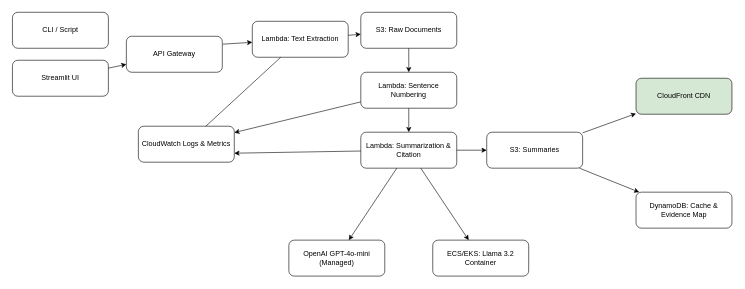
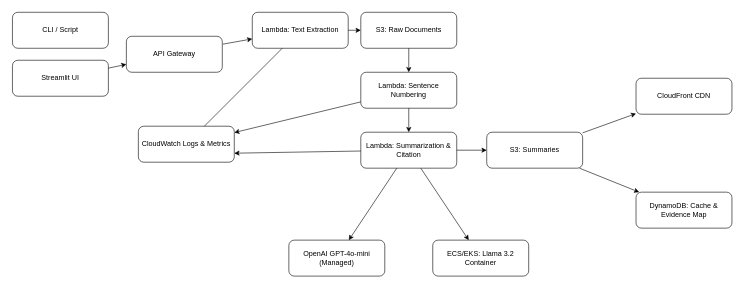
  <mxCell id="0" value="" />
  <mxCell id="1" value="" parent="0" />
  <mxCell id="2" value="CLI / Script" style="rounded=1;whiteSpace=wrap;html=1;" parent="1" vertex="1"><mxGeometry x="20" y="20" width="160" height="60" as="geometry" /></mxCell>
  <mxCell id="3" value="Streamlit UI" style="rounded=1;whiteSpace=wrap;html=1;" parent="1" vertex="1"><mxGeometry x="20" y="100" width="160" height="60" as="geometry" /></mxCell>
  <mxCell id="4" value="API Gateway" style="rounded=1;whiteSpace=wrap;html=1;" parent="1" vertex="1"><mxGeometry x="210" y="60" width="160" height="60" as="geometry" /></mxCell>
- <mxCell id="5" value="Lambda: Text Extraction" style="rounded=1;whiteSpace=wrap;html=1;" parent="1" vertex="1"><mxGeometry x="420" y="35" width="160" height="60" as="geometry" /></mxCell>
+ <mxCell id="5" value="Lambda: Text Extraction" style="rounded=1;whiteSpace=wrap;html=1;" parent="1" vertex="1"><mxGeometry x="420" y="20" width="160" height="60" as="geometry" /></mxCell>
  <mxCell id="6" value="S3: Raw Documents" style="rounded=1;whiteSpace=wrap;html=1;" parent="1" vertex="1"><mxGeometry x="601" y="20" width="160" height="60" as="geometry" /></mxCell>
  <mxCell id="7" value="Lambda: Sentence Numbering" style="rounded=1;whiteSpace=wrap;html=1;" parent="1" vertex="1"><mxGeometry x="601" y="120" width="160" height="60" as="geometry" /></mxCell>
  <mxCell id="8" value="Lambda: Summarization &amp; Citation" style="rounded=1;whiteSpace=wrap;html=1;" parent="1" vertex="1"><mxGeometry x="601" y="220" width="160" height="60" as="geometry" /></mxCell>
  <mxCell id="9" value="S3: Summaries" style="rounded=1;whiteSpace=wrap;html=1;" parent="1" vertex="1"><mxGeometry x="811" y="220" width="160" height="60" as="geometry" /></mxCell>
  <mxCell id="10" value="OpenAI GPT-4o-mini (Managed)" style="rounded=1;whiteSpace=wrap;html=1;" parent="1" vertex="1"><mxGeometry x="481" y="400" width="160" height="60" as="geometry" /></mxCell>
  <mxCell id="11" value="ECS/EKS: Llama 3.2 Container" style="rounded=1;whiteSpace=wrap;html=1;" parent="1" vertex="1"><mxGeometry x="721" y="400" width="160" height="60" as="geometry" /></mxCell>
- <mxCell id="12" value="CloudFront CDN" style="rounded=1;whiteSpace=wrap;html=1;fillColor=#d5e8d4;" parent="1" vertex="1"><mxGeometry x="1060" y="130" width="160" height="60" as="geometry" /></mxCell>
+ <mxCell id="12" value="CloudFront CDN" style="rounded=1;whiteSpace=wrap;html=1;" parent="1" vertex="1"><mxGeometry x="1060" y="130" width="160" height="60" as="geometry" /></mxCell>
  <mxCell id="13" value="DynamoDB: Cache &amp; Evidence Map" style="rounded=1;whiteSpace=wrap;html=1;" parent="1" vertex="1"><mxGeometry x="1060" y="320" width="160" height="60" as="geometry" /></mxCell>
  <mxCell id="14" value="CloudWatch Logs &amp; Metrics" style="rounded=1;whiteSpace=wrap;html=1;" parent="1" vertex="1"><mxGeometry x="230" y="210" width="160" height="60" as="geometry" /></mxCell>
  <mxCell id="15" value="" parent="1" source="2" target="5" edge="1" style=";"><mxGeometry relative="1" as="geometry" /></mxCell>
  <mxCell id="16" value="" parent="1" source="3" target="4" edge="1"><mxGeometry relative="1" as="geometry" /></mxCell>
  <mxCell id="17" value="" parent="1" target="5" edge="1"><mxGeometry relative="1" as="geometry"><mxPoint x="371" y="73.158" as="sourcePoint" /></mxGeometry></mxCell>
  <mxCell id="18" value="" parent="1" source="5" target="6" edge="1"><mxGeometry relative="1" as="geometry" /></mxCell>
  <mxCell id="19" value="" parent="1" source="6" target="7" edge="1"><mxGeometry relative="1" as="geometry" /></mxCell>
  <mxCell id="20" value="" parent="1" source="7" target="8" edge="1"><mxGeometry relative="1" as="geometry" /></mxCell>
  <mxCell id="21" value="" parent="1" source="8" target="9" edge="1"><mxGeometry relative="1" as="geometry" /></mxCell>
  <mxCell id="22" value="" parent="1" source="8" target="10" edge="1"><mxGeometry relative="1" as="geometry" /></mxCell>
  <mxCell id="23" value="" parent="1" source="8" target="11" edge="1"><mxGeometry relative="1" as="geometry" /></mxCell>
  <mxCell id="24" value="" parent="1" source="9" target="12" edge="1"><mxGeometry relative="1" as="geometry" /></mxCell>
  <mxCell id="25" value="" parent="1" source="9" target="13" edge="1"><mxGeometry relative="1" as="geometry" /></mxCell>
  <mxCell id="26" value="" parent="1" source="5" target="14" edge="1" style="endArrow=none;"><mxGeometry relative="1" as="geometry" /></mxCell>
  <mxCell id="27" value="" parent="1" source="7" target="14" edge="1"><mxGeometry relative="1" as="geometry" /></mxCell>
  <mxCell id="28" value="" style="entryX=1;entryY=0.75;entryDx=0;entryDy=0;" parent="1" source="8" target="14" edge="1"><mxGeometry relative="1" as="geometry"><mxPoint x="371" y="297.692" as="targetPoint" /></mxGeometry></mxCell>
